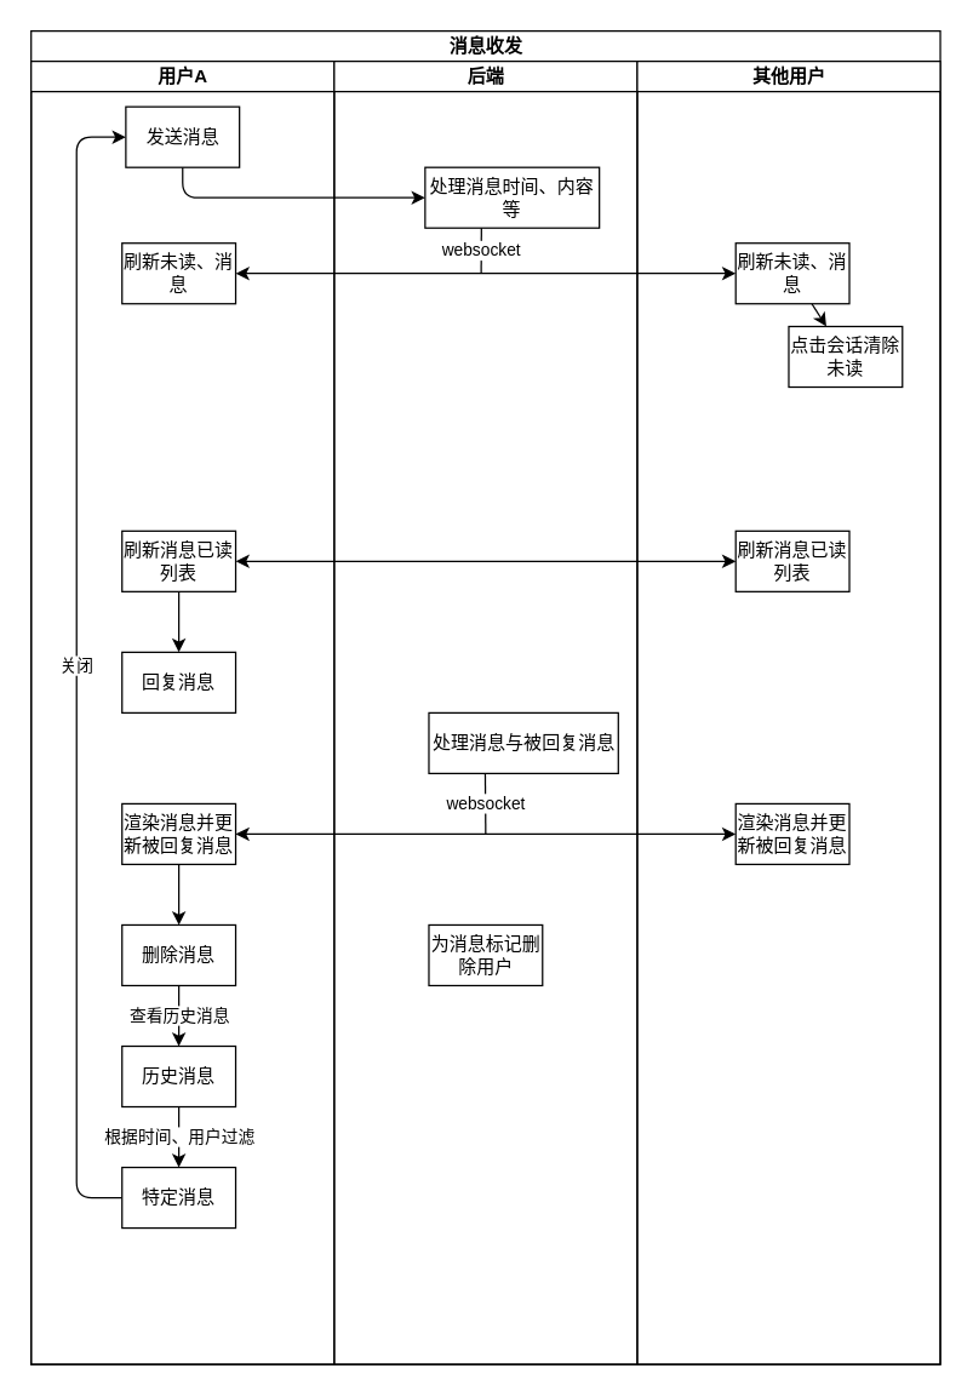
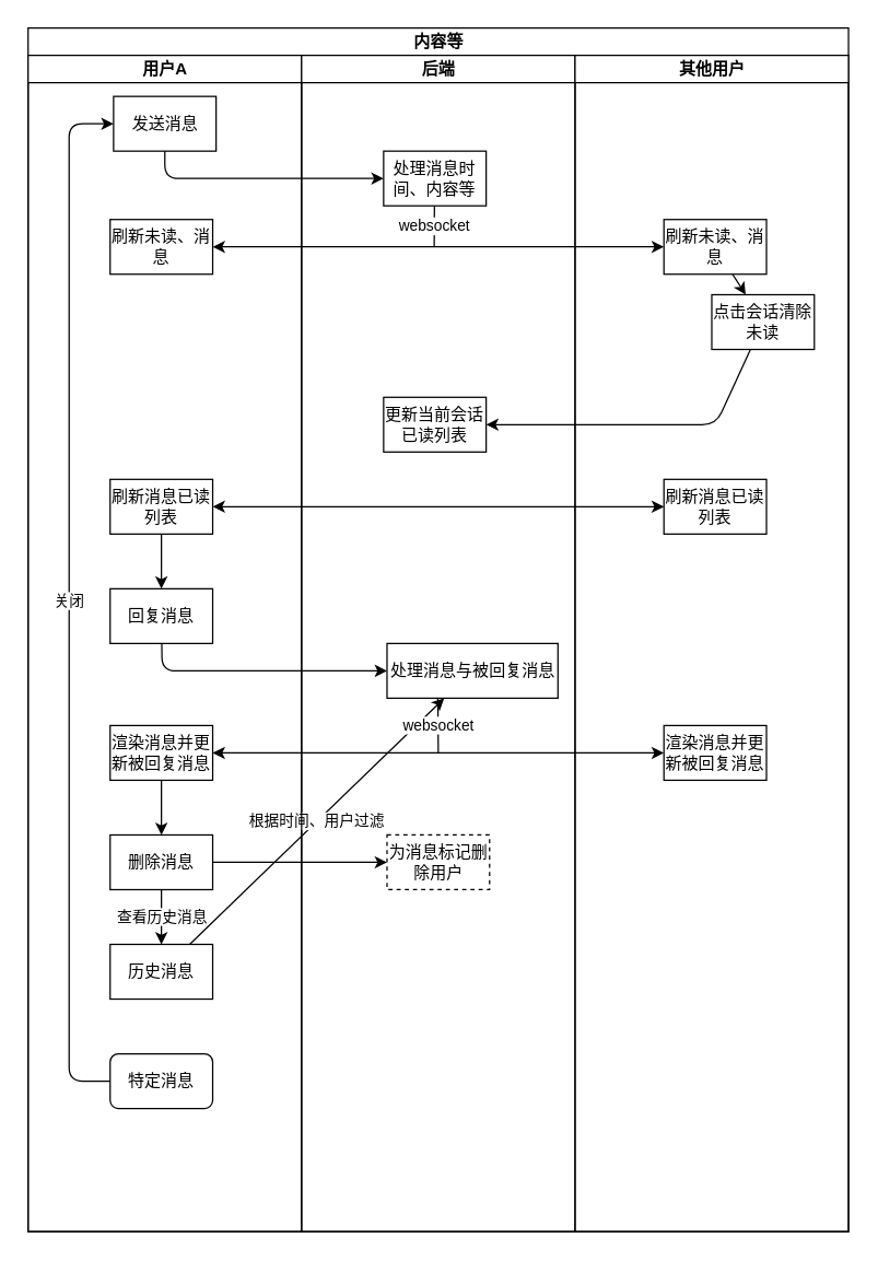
  <mxCell id="0" />
  <mxCell id="1" parent="0" />
- <mxCell id="2" value="消息收发" style="swimlane;childLayout=stackLayout;resizeParent=1;resizeParentMax=0;startSize=20;html=1;gradientColor=none;swimlaneFillColor=default;" vertex="1" parent="1"><mxGeometry x="20" y="20" width="600" height="880" as="geometry" /></mxCell>
+ <mxCell id="2" value="内容等" style="swimlane;childLayout=stackLayout;resizeParent=1;resizeParentMax=0;startSize=20;html=1;gradientColor=none;swimlaneFillColor=default;" vertex="1" parent="1"><mxGeometry x="20" y="20" width="600" height="880" as="geometry" /></mxCell>
  <mxCell id="3" value="用户A" style="swimlane;startSize=20;html=1;gradientColor=none;" vertex="1" parent="2"><mxGeometry y="20" width="200" height="860" as="geometry" /></mxCell>
  <mxCell id="4" value="发送消息" style="rounded=0;whiteSpace=wrap;html=1;gradientColor=none;" vertex="1" parent="3"><mxGeometry x="62.5" y="30" width="75" height="40" as="geometry" /></mxCell>
  <mxCell id="5" value="刷新未读、消息" style="whiteSpace=wrap;html=1;rounded=0;gradientColor=none;" vertex="1" parent="3"><mxGeometry x="60" y="120" width="75" height="40" as="geometry" /></mxCell>
  <mxCell id="6" value="" style="edgeStyle=none;html=1;" edge="1" parent="3" source="7" target="8"><mxGeometry relative="1" as="geometry" /></mxCell>
  <mxCell id="7" value="刷新消息已读列表" style="whiteSpace=wrap;html=1;rounded=0;gradientColor=none;" vertex="1" parent="3"><mxGeometry x="60" y="310" width="75" height="40" as="geometry" /></mxCell>
  <mxCell id="8" value="回复消息" style="whiteSpace=wrap;html=1;rounded=0;gradientColor=none;" vertex="1" parent="3"><mxGeometry x="60" y="390" width="75" height="40" as="geometry" /></mxCell>
  <mxCell id="9" value="" style="edgeStyle=none;html=1;" edge="1" parent="3" source="10" target="12"><mxGeometry relative="1" as="geometry" /></mxCell>
  <mxCell id="10" value="渲染消息并更新被回复消息" style="whiteSpace=wrap;html=1;rounded=0;gradientColor=none;" vertex="1" parent="3"><mxGeometry x="60" y="490" width="75" height="40" as="geometry" /></mxCell>
  <mxCell id="11" value="查看历史消息" style="edgeStyle=none;html=1;" edge="1" parent="3" source="12" target="14"><mxGeometry relative="1" as="geometry" /></mxCell>
  <mxCell id="12" value="删除消息" style="whiteSpace=wrap;html=1;rounded=0;gradientColor=none;" vertex="1" parent="3"><mxGeometry x="60" y="570" width="75" height="40" as="geometry" /></mxCell>
- <mxCell id="13" value="根据时间、用户过滤" style="edgeStyle=none;html=1;" edge="1" parent="3" source="14" target="16"><mxGeometry relative="1" as="geometry" /></mxCell>
+ <mxCell id="13" value="根据时间、用户过滤" style="edgeStyle=none;html=1;" edge="1" parent="3" source="14" target="22"><mxGeometry relative="1" as="geometry" /></mxCell>
  <mxCell id="14" value="历史消息" style="whiteSpace=wrap;html=1;rounded=0;gradientColor=none;" vertex="1" parent="3"><mxGeometry x="60" y="650" width="75" height="40" as="geometry" /></mxCell>
  <mxCell id="15" value="关闭" style="edgeStyle=none;html=1;exitX=0;exitY=0.5;exitDx=0;exitDy=0;entryX=0;entryY=0.5;entryDx=0;entryDy=0;" edge="1" parent="3" source="16" target="4"><mxGeometry relative="1" as="geometry"><mxPoint x="30.0" y="50" as="targetPoint" /><Array as="points"><mxPoint x="30.0" y="750" /><mxPoint x="30.0" y="670" /><mxPoint x="30.0" y="50" /></Array></mxGeometry></mxCell>
- <mxCell id="16" value="特定消息" style="whiteSpace=wrap;html=1;rounded=0;gradientColor=none;" vertex="1" parent="3"><mxGeometry x="60" y="730" width="75" height="40" as="geometry" /></mxCell>
+ <mxCell id="16" value="特定消息" style="whiteSpace=wrap;html=1;gradientColor=none;rounded=1;" vertex="1" parent="3"><mxGeometry x="60" y="730" width="75" height="40" as="geometry" /></mxCell>
  <mxCell id="17" value="后端" style="swimlane;startSize=20;html=1;gradientColor=none;" vertex="1" parent="2"><mxGeometry x="200" y="20" width="200" height="860" as="geometry" /></mxCell>
- <mxCell id="18" value="处理消息时间、内容等" style="whiteSpace=wrap;html=1;rounded=0;gradientColor=none;" vertex="1" parent="17"><mxGeometry x="60.0" y="70" width="115" height="40" as="geometry" /></mxCell>
+ <mxCell id="18" value="处理消息时间、内容等" style="whiteSpace=wrap;html=1;rounded=0;gradientColor=none;" vertex="1" parent="17"><mxGeometry x="60.0" y="70" width="75" height="40" as="geometry" /></mxCell>
  <mxCell id="19" value="websocket" style="endArrow=none;html=1;" edge="1" parent="17"><mxGeometry width="50" height="50" relative="1" as="geometry"><mxPoint x="97.0" y="140" as="sourcePoint" /><mxPoint x="97.16" y="110" as="targetPoint" /></mxGeometry></mxCell>
+ <mxCell id="20" value="更新当前会话已读列表" style="whiteSpace=wrap;html=1;rounded=0;gradientColor=none;" vertex="1" parent="17"><mxGeometry x="60" y="250" width="75" height="40" as="geometry" /></mxCell>
  <mxCell id="21" value="" style="endArrow=classic;startArrow=classic;html=1;entryX=0;entryY=0.5;entryDx=0;entryDy=0;" edge="1" parent="17"><mxGeometry width="50" height="50" relative="1" as="geometry"><mxPoint x="-65" y="330" as="sourcePoint" /><mxPoint x="265.0" y="330" as="targetPoint" /></mxGeometry></mxCell>
  <mxCell id="22" value="处理消息与被回复消息" style="whiteSpace=wrap;html=1;rounded=0;gradientColor=none;" vertex="1" parent="17"><mxGeometry x="62.5" y="430" width="125" height="40" as="geometry" /></mxCell>
  <mxCell id="23" value="websocket" style="endArrow=none;html=1;" edge="1" parent="17"><mxGeometry width="50" height="50" relative="1" as="geometry"><mxPoint x="99.657" y="470" as="sourcePoint" /><mxPoint x="99.99" y="510" as="targetPoint" /><Array as="points" /></mxGeometry></mxCell>
  <mxCell id="24" value="" style="endArrow=classic;startArrow=classic;html=1;entryX=0;entryY=0.5;entryDx=0;entryDy=0;" edge="1" parent="17"><mxGeometry width="50" height="50" relative="1" as="geometry"><mxPoint x="-65" y="510" as="sourcePoint" /><mxPoint x="265.0" y="510" as="targetPoint" /></mxGeometry></mxCell>
- <mxCell id="25" value="为消息标记删除用户" style="whiteSpace=wrap;html=1;rounded=0;gradientColor=none;" vertex="1" parent="17"><mxGeometry x="62.5" y="570" width="75" height="40" as="geometry" /></mxCell>
+ <mxCell id="25" value="为消息标记删除用户" style="whiteSpace=wrap;html=1;rounded=0;gradientColor=none;dashed=1;" vertex="1" parent="17"><mxGeometry x="62.5" y="570" width="75" height="40" as="geometry" /></mxCell>
  <mxCell id="26" value="其他用户" style="swimlane;startSize=20;html=1;gradientColor=none;" vertex="1" parent="2"><mxGeometry x="400" y="20" width="200" height="860" as="geometry" /></mxCell>
  <mxCell id="27" value="" style="edgeStyle=none;html=1;" edge="1" parent="26" source="28" target="29"><mxGeometry relative="1" as="geometry" /></mxCell>
  <mxCell id="28" value="刷新未读、消息" style="whiteSpace=wrap;html=1;rounded=0;gradientColor=none;" vertex="1" parent="26"><mxGeometry x="65" y="120" width="75" height="40" as="geometry" /></mxCell>
  <mxCell id="29" value="点击会话清除未读" style="whiteSpace=wrap;html=1;rounded=0;gradientColor=none;" vertex="1" parent="26"><mxGeometry x="100" y="175" width="75" height="40" as="geometry" /></mxCell>
  <mxCell id="30" value="刷新消息已读列表" style="whiteSpace=wrap;html=1;rounded=0;gradientColor=none;" vertex="1" parent="26"><mxGeometry x="65" y="310" width="75" height="40" as="geometry" /></mxCell>
  <mxCell id="31" value="渲染消息并更新被回复消息" style="whiteSpace=wrap;html=1;rounded=0;gradientColor=none;" vertex="1" parent="26"><mxGeometry x="65" y="490" width="75" height="40" as="geometry" /></mxCell>
  <mxCell id="32" value="" style="edgeStyle=none;html=1;" edge="1" parent="2" source="4" target="18"><mxGeometry relative="1" as="geometry"><Array as="points"><mxPoint x="100.0" y="110" /></Array></mxGeometry></mxCell>
  <mxCell id="33" value="" style="endArrow=classic;startArrow=classic;html=1;entryX=0;entryY=0.5;entryDx=0;entryDy=0;" edge="1" parent="2" source="5" target="28"><mxGeometry width="50" height="50" relative="1" as="geometry"><mxPoint x="135.0" y="159.66" as="sourcePoint" /><mxPoint x="460.0" y="160" as="targetPoint" /></mxGeometry></mxCell>
+ <mxCell id="34" value="" style="edgeStyle=none;html=1;" edge="1" parent="2" source="29" target="20"><mxGeometry relative="1" as="geometry"><Array as="points"><mxPoint x="503.0" y="290" /></Array></mxGeometry></mxCell>
+ <mxCell id="35" value="" style="edgeStyle=none;html=1;" edge="1" parent="2" source="8" target="22"><mxGeometry relative="1" as="geometry"><Array as="points"><mxPoint x="98.0" y="470" /></Array></mxGeometry></mxCell>
+ <mxCell id="36" value="" style="edgeStyle=none;html=1;" edge="1" parent="2" source="12" target="25"><mxGeometry relative="1" as="geometry"><Array as="points"><mxPoint x="160.0" y="610" /></Array></mxGeometry></mxCell>
